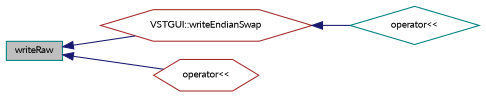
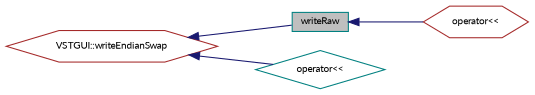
  digraph {
    rankdir=LR
    fontname=Lato
    node [color=teal fontname=Lato fontsize=9 shape=hexagon]
    edge [color=midnightblue dir=back fontname=Lato fontsize=9 labelfontname=Arial labelfontsize=9 style=solid]
    n1 [fillcolor=grey75 fontcolor=black height=0.2 label=writeRaw shape=box style=filled width=0.4]
    n2 [color=brown height=0.2 label="VSTGUI::writeEndianSwap" width=0.4]
    n3 [color=brown height=0.2 label="operator\<\<" width=0.4]
    n4 [height=0.2 label="operator\<\<" shape=diamond width=0.4]
-   n1 -> n2
+   n2 -> n1
    n1 -> n3
    n2 -> n4
  }
